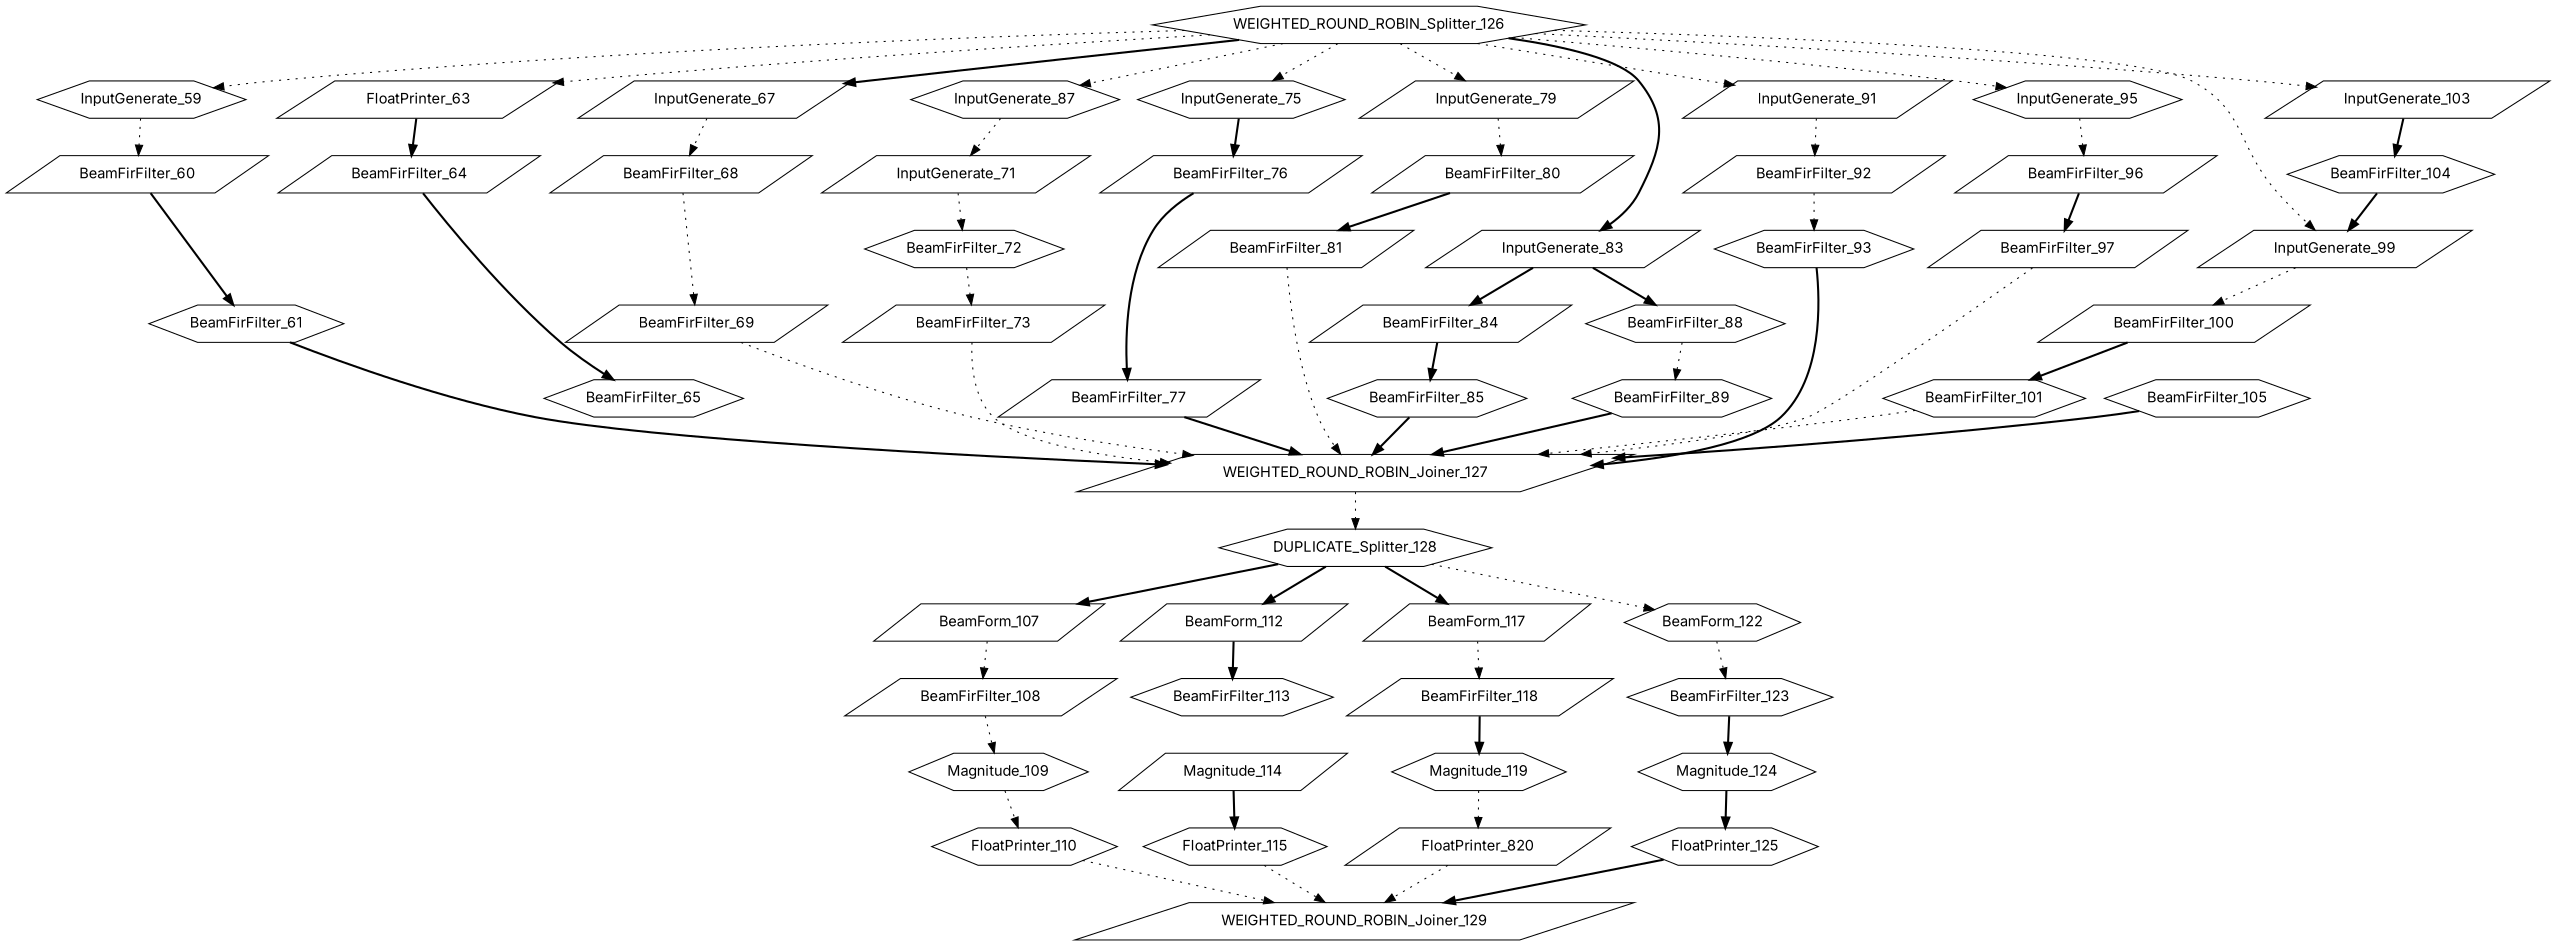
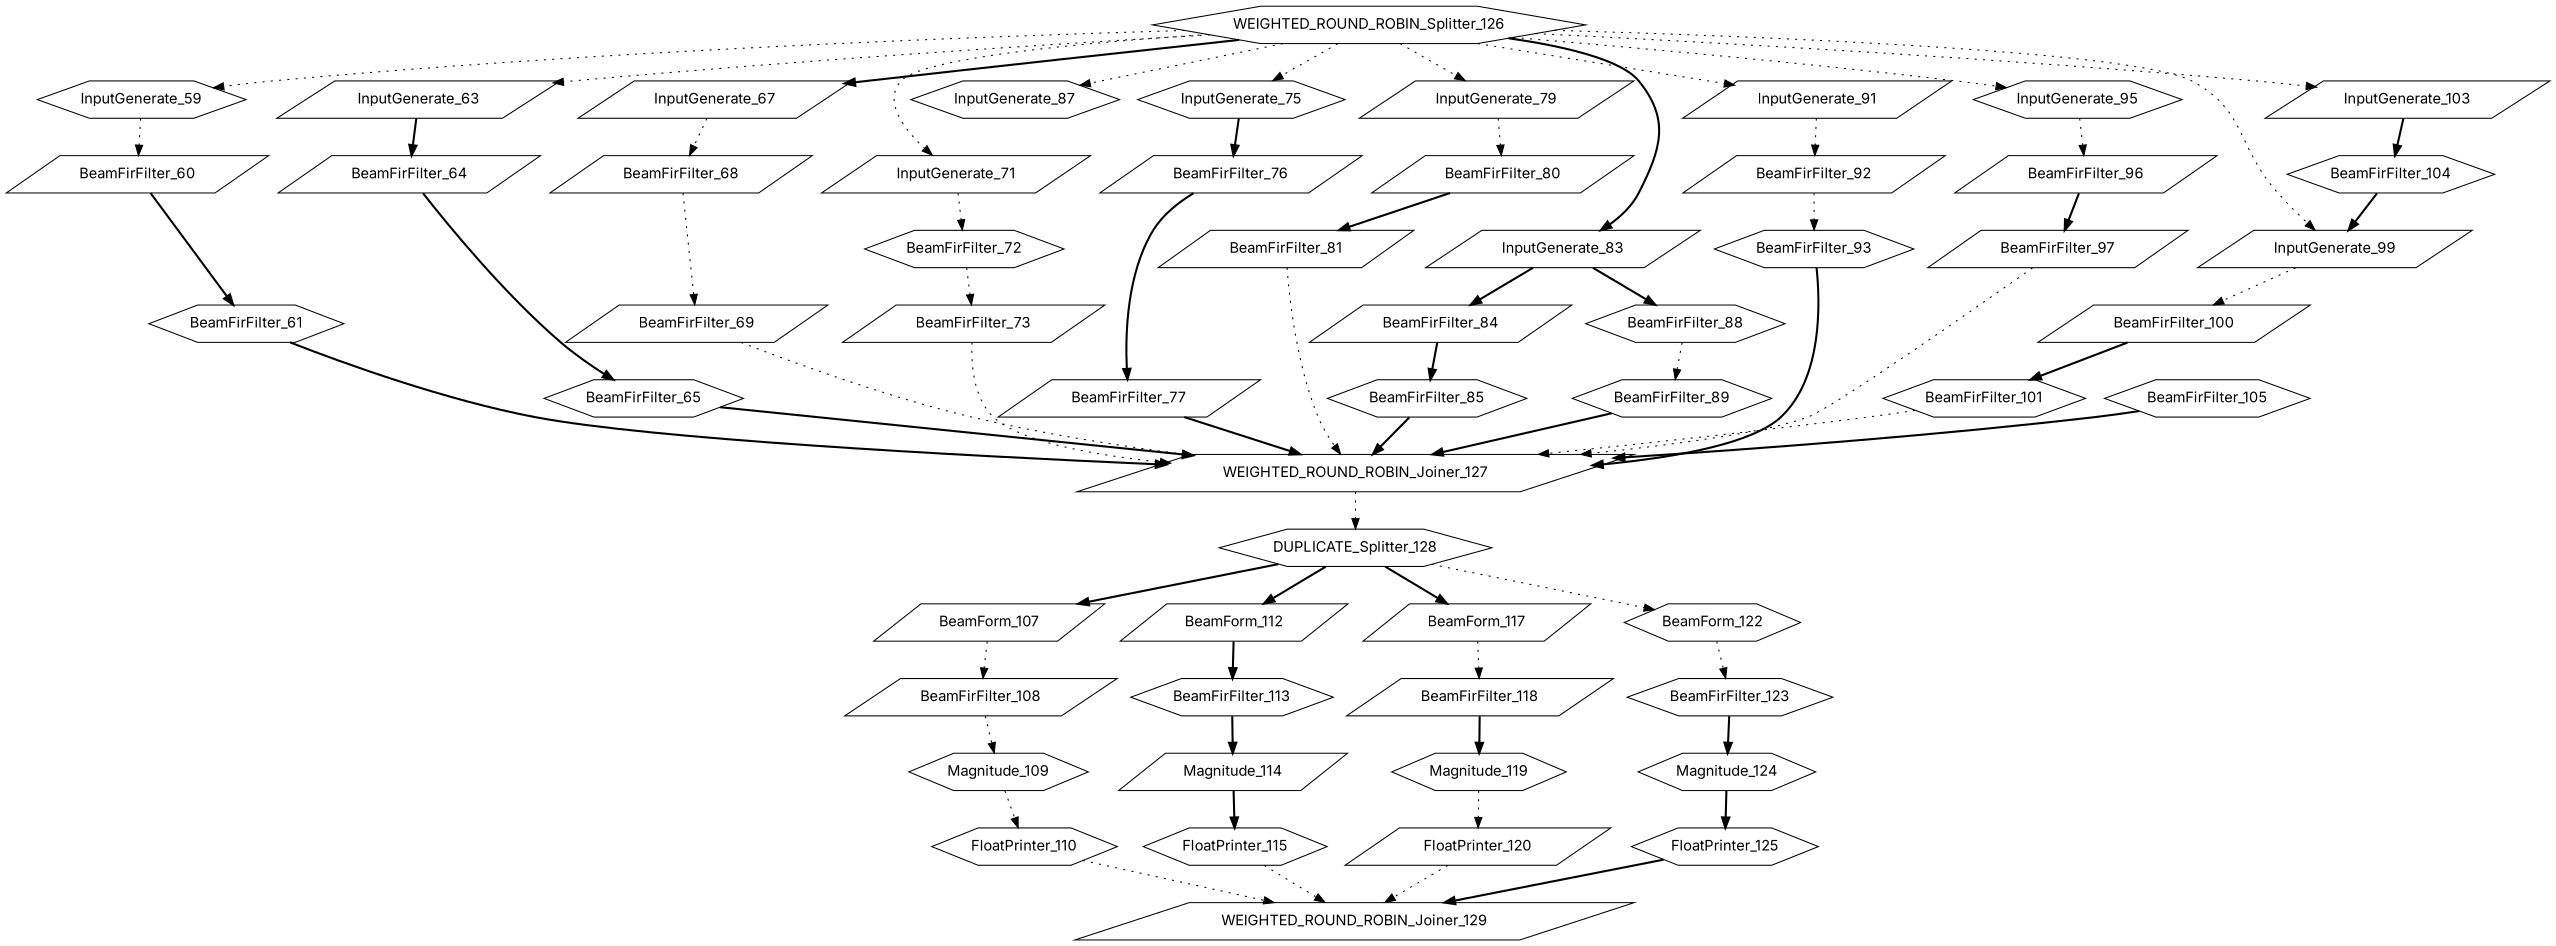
  digraph {
    fontname=Inter
    node [codeSize="332 b" fontname=Inter peek=4 peekType=float pop=4 popType=float push=4 pushType=float shape=parallelogram stackSize="128 b" work=643]
    edge [fontname=Inter style=dotted]
    n1 [codeSize="150 b" label=WEIGHTED_ROUND_ROBIN_Splitter_126 peek=0 pop=0 push=0 shape=hexagon stackSize="32 b" work=0]
    n2 [codeSize="174 b" label=InputGenerate_59 peek=0 pop=0 shape=hexagon stackSize="0 b"]
-   n3 [codeSize="174 b" label=FloatPrinter_63 peek=0 pop=0 stackSize="0 b"]
+   n3 [codeSize="174 b" label=InputGenerate_63 peek=0 pop=0 stackSize="0 b"]
    n4 [codeSize="174 b" label=InputGenerate_67 peek=0 pop=0 stackSize="0 b"]
    n5 [codeSize="174 b" label=InputGenerate_71 peek=0 pop=0 stackSize="0 b"]
    n6 [codeSize="174 b" label=InputGenerate_75 peek=0 pop=0 shape=hexagon stackSize="0 b"]
    n7 [codeSize="174 b" label=InputGenerate_79 peek=0 pop=0 stackSize="0 b"]
    n8 [codeSize="174 b" label=InputGenerate_83 peek=0 pop=0 stackSize="0 b"]
    n9 [codeSize="174 b" label=InputGenerate_87 peek=0 pop=0 shape=hexagon stackSize="0 b"]
    n10 [codeSize="174 b" label=InputGenerate_91 peek=0 pop=0 stackSize="0 b"]
    n11 [codeSize="174 b" label=InputGenerate_95 peek=0 pop=0 shape=hexagon stackSize="0 b"]
    n12 [codeSize="174 b" label=InputGenerate_99 peek=0 pop=0 stackSize="0 b"]
    n13 [codeSize="174 b" label=InputGenerate_103 peek=0 pop=0 stackSize="0 b"]
    n14 [label=BeamFirFilter_60 work=2538]
    n15 [label=BeamFirFilter_64 work=2538]
    n16 [label=BeamFirFilter_68 work=2538]
    n17 [label=BeamFirFilter_72 shape=hexagon work=2538]
    n18 [label=BeamFirFilter_76 work=2538]
    n19 [label=BeamFirFilter_80 work=2538]
    n20 [label=BeamFirFilter_84 work=2538]
    n21 [label=BeamFirFilter_88 shape=hexagon work=2538]
    n22 [label=BeamFirFilter_92 work=2538]
    n23 [label=BeamFirFilter_96 work=2538]
    n24 [label=BeamFirFilter_100 work=2538]
    n25 [label=BeamFirFilter_104 shape=hexagon work=2538]
    n26 [label=BeamFirFilter_61 push=2 shape=hexagon work=2548]
    n27 [codeSize="222 b" label=WEIGHTED_ROUND_ROBIN_Joiner_127 peek=0 pop=24 push=24 stackSize="416 b" work=0]
    n28 [codeSize="36 b" label=DUPLICATE_Splitter_128 peek=0 pop=24 push=24 shape=hexagon stackSize="64 b" work=0]
    n29 [label=BeamFirFilter_65 push=2 shape=hexagon work=2548]
    n30 [label=BeamFirFilter_69 push=2 work=2548]
    n31 [label=BeamFirFilter_73 push=2 work=2548]
    n32 [label=BeamFirFilter_77 push=2 work=2548]
    n33 [label=BeamFirFilter_81 push=2 work=2548]
    n34 [label=BeamFirFilter_85 push=2 shape=hexagon work=2548]
    n35 [label=BeamFirFilter_89 push=2 shape=hexagon work=2548]
    n36 [label=BeamFirFilter_93 push=2 shape=hexagon work=2548]
    n37 [label=BeamFirFilter_97 push=2 work=2548]
    n38 [label=BeamFirFilter_101 push=2 shape=hexagon work=2548]
    n39 [label=BeamFirFilter_105 push=2 shape=hexagon work=2548]
    n40 [codeSize="130 b" label=BeamForm_107 peek=24 pop=24 push=2 stackSize="160 b" work=390]
    n41 [codeSize="130 b" label=BeamForm_112 peek=24 pop=24 push=2 stackSize="160 b" work=390]
    n42 [codeSize="130 b" label=BeamForm_117 peek=24 pop=24 push=2 stackSize="160 b" work=390]
    n43 [codeSize="130 b" label=BeamForm_122 peek=24 pop=24 push=2 shape=hexagon stackSize="160 b" work=390]
    n44 [label=BeamFirFilter_108 peek=2 pop=2 push=2 work=20010]
    n45 [label=BeamFirFilter_113 peek=2 pop=2 push=2 shape=hexagon work=20010]
    n46 [label=BeamFirFilter_118 peek=2 pop=2 push=2 work=20010]
    n47 [label=BeamFirFilter_123 peek=2 pop=2 push=2 shape=hexagon work=20010]
    n48 [codeSize="77 b" label=Magnitude_109 peek=2 pop=2 push=1 shape=hexagon stackSize="64 b" work=332]
    n49 [codeSize="16 b" label=FloatPrinter_110 peek=1 pop=1 push=0 shape=hexagon stackSize="0 b" work=6]
    n50 [codeSize="54 b" label=WEIGHTED_ROUND_ROBIN_Joiner_129 peek=0 pop=0 push=0 stackSize="32 b" work=0]
    n51 [codeSize="77 b" label=Magnitude_114 peek=2 pop=2 push=1 stackSize="64 b" work=332]
    n52 [codeSize="16 b" label=FloatPrinter_115 peek=1 pop=1 push=0 shape=hexagon stackSize="0 b" work=6]
    n53 [codeSize="77 b" label=Magnitude_119 peek=2 pop=2 push=1 shape=hexagon stackSize="64 b" work=332]
-   n54 [codeSize="16 b" label=FloatPrinter_820 peek=1 pop=1 push=0 stackSize="0 b" work=6]
+   n54 [codeSize="16 b" label=FloatPrinter_120 peek=1 pop=1 push=0 stackSize="0 b" work=6]
    n55 [codeSize="77 b" label=Magnitude_124 peek=2 pop=2 push=1 shape=hexagon stackSize="64 b" work=332]
    n56 [codeSize="16 b" label=FloatPrinter_125 peek=1 pop=1 push=0 shape=hexagon stackSize="0 b" work=6]
    n1 -> n2
    n1 -> n3
    n1 -> n4 [style=bold]
-   n9 -> n5
+   n1 -> n5
    n1 -> n6
    n1 -> n7
    n1 -> n8 [style=bold]
    n1 -> n9
    n1 -> n10
    n1 -> n11
    n1 -> n12
    n1 -> n13
    n2 -> n14
    n3 -> n15 [style=bold]
    n4 -> n16
    n5 -> n17
    n6 -> n18 [style=bold]
    n7 -> n19
    n8 -> n20 [style=bold]
    n8 -> n21 [style=bold]
    n10 -> n22
    n11 -> n23
    n12 -> n24
    n13 -> n25 [style=bold]
    n14 -> n26 [style=bold]
    n15 -> n29 [style=bold]
    n16 -> n30
    n17 -> n31
    n18 -> n32 [style=bold]
    n19 -> n33 [style=bold]
    n20 -> n34 [style=bold]
    n21 -> n35
    n22 -> n36
    n23 -> n37 [style=bold]
    n24 -> n38 [style=bold]
    n25 -> n12 [style=bold]
    n26 -> n27 [style=bold]
    n27 -> n28
    n28 -> n40 [style=bold]
    n28 -> n41 [style=bold]
    n28 -> n42 [style=bold]
    n28 -> n43
+   n29 -> n27 [style=bold]
    n30 -> n27
    n31 -> n27
    n32 -> n27 [style=bold]
    n33 -> n27
    n34 -> n27 [style=bold]
    n35 -> n27 [style=bold]
    n36 -> n27 [style=bold]
    n37 -> n27
    n38 -> n27
    n39 -> n27 [style=bold]
    n40 -> n44
    n41 -> n45 [style=bold]
    n42 -> n46
    n43 -> n47
    n44 -> n48
+   n45 -> n51 [style=bold]
    n46 -> n53 [style=bold]
    n47 -> n55 [style=bold]
    n48 -> n49
    n49 -> n50
    n51 -> n52 [style=bold]
    n52 -> n50
    n53 -> n54
    n54 -> n50
    n55 -> n56 [style=bold]
    n56 -> n50 [style=bold]
  }
